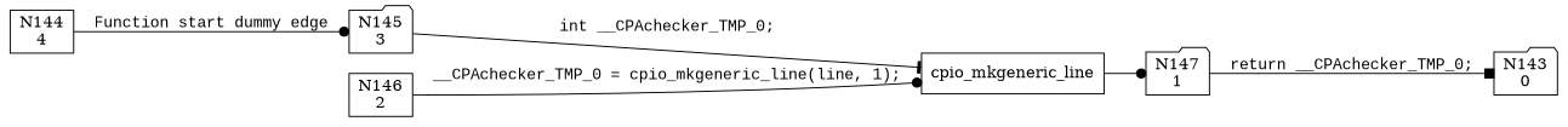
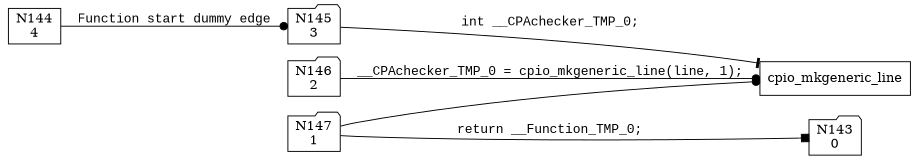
  digraph {
    rankdir=LR
    node [shape=box]
    edge [arrowhead=dot fontname="Courier New"]
    n1 [label="N144\n4"]
    n2 [label="N145\n3" shape=folder]
    n3 [label=cpio_mkgeneric_line]
-   n4 [label="N146\n2"]
+   n4 [label="N146\n2" shape=folder]
    n5 [label="N147\n1" shape=folder]
    n6 [label="N143\n0" shape=folder]
    n1 -> n2 [label="Function start dummy edge"]
    n2 -> n3 [arrowhead=tee label="int __CPAchecker_TMP_0;"]
-   n3 -> n5
+   n5 -> n3
    n4 -> n3 [label="__CPAchecker_TMP_0 = cpio_mkgeneric_line(line, 1);"]
-   n5 -> n6 [arrowhead=box label="return __CPAchecker_TMP_0;"]
+   n5 -> n6 [arrowhead=box label="return __Function_TMP_0;"]
  }
